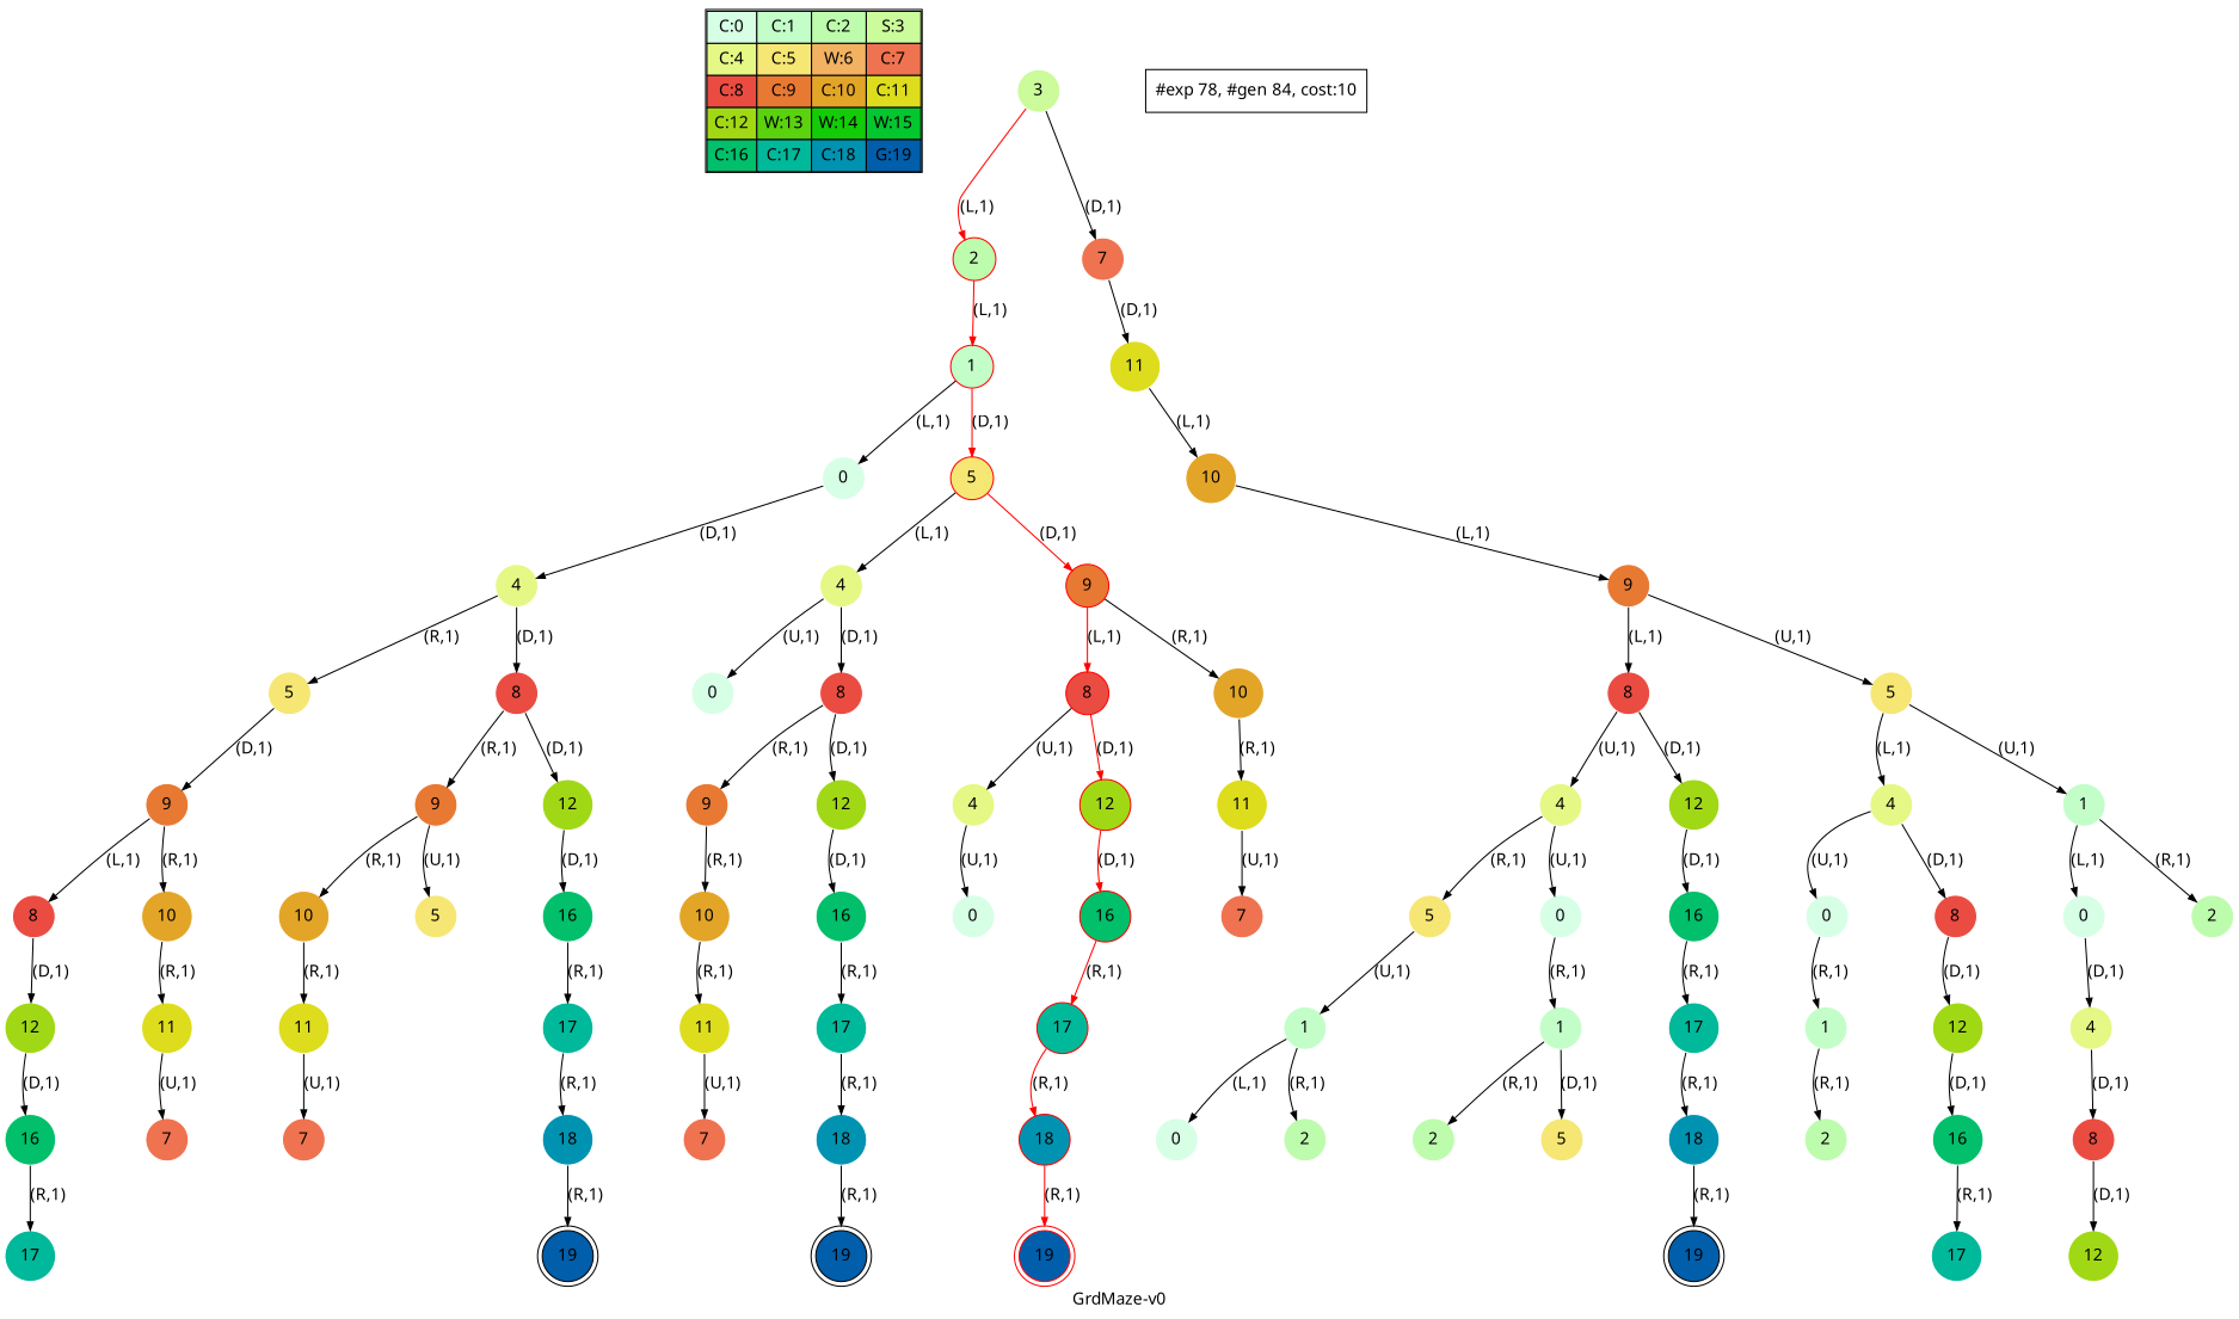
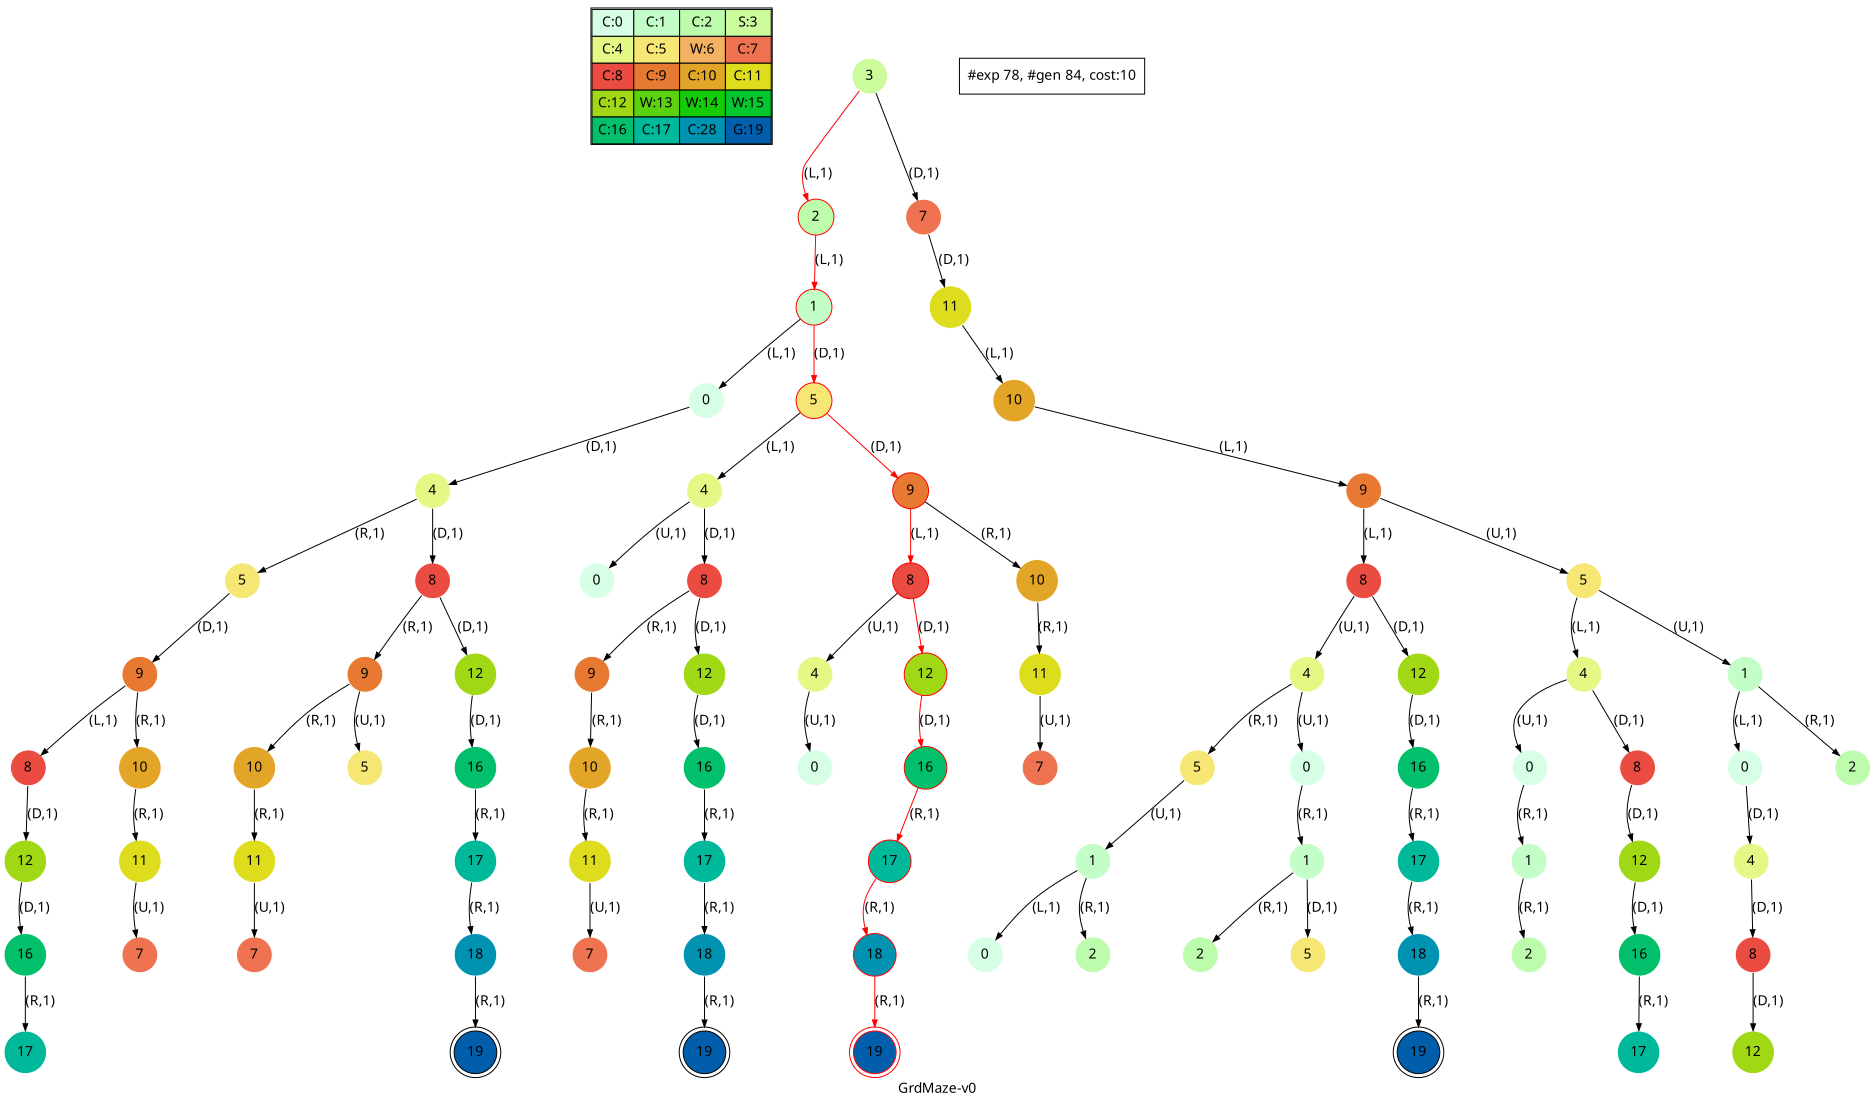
  digraph {
    label="GrdMaze-v0"
    nodesep=1
    ranksep=0.5
    fontname="Noto Sans"
    node [shape=circle fontname="Noto Sans" color=white fillcolor="0.39803922 0.15947579 0.99679532 1.        " style=filled]
    edge [arrowsize=0.7 fontname="Noto Sans"]
-   n1 [label=<<table border="1" cellpadding="5" cellspacing="0" cellborder="1"><tr><td bgcolor="0.39803922 0.15947579 0.99679532 1.        ">C:0</td><td bgcolor="0.35098039 0.23194764 0.99315867 1.        ">C:1</td><td bgcolor="0.29607843 0.31486959 0.98720184 1.        ">C:2</td><td bgcolor="0.24901961 0.38410575 0.98063477 1.        ">S:3</td></tr><tr><td bgcolor="0.19411765 0.46220388 0.97128103 1.        ">C:4</td><td bgcolor="0.14705882 0.52643216 0.96182564 1.        ">C:5</td><td bgcolor="0.09215686 0.59770746 0.94913494 1.        ">W:6</td><td bgcolor="0.0372549  0.66454018 0.93467977 1.        ">C:7</td></tr><tr><td bgcolor="0.00980392 0.71791192 0.92090552 1.        ">C:8</td><td bgcolor="0.06470588 0.77520398 0.9032472  1.        ">C:9</td><td bgcolor="0.11176471 0.81974048 0.88677369 1.        ">C:10</td><td bgcolor="0.16666667 0.8660254  0.8660254  1.        ">C:11</td></tr><tr><td bgcolor="0.21372549 0.9005867  0.84695821 1.        ">C:12</td><td bgcolor="0.26862745 0.93467977 0.82325295 1.        ">W:13</td><td bgcolor="0.32352941 0.96182564 0.79801723 1.        ">W:14</td><td bgcolor="0.37058824 0.97940977 0.77520398 1.        ">W:15</td></tr><tr><td bgcolor="0.4254902  0.99315867 0.74725253 1.        ">C:16</td><td bgcolor="0.47254902 0.99907048 0.72218645 1.        ">C:17</td><td bgcolor="0.52745098 0.99907048 0.69169844 1.        ">C:18</td><td bgcolor="0.5745098  0.99315867 0.66454018 1.        ">G:19</td></tr></table>> shape=plaintext color="" fillcolor="" style=""]
+   n1 [label=<<table border="1" cellpadding="5" cellspacing="0" cellborder="1"><tr><td bgcolor="0.39803922 0.15947579 0.99679532 1.        ">C:0</td><td bgcolor="0.35098039 0.23194764 0.99315867 1.        ">C:1</td><td bgcolor="0.29607843 0.31486959 0.98720184 1.        ">C:2</td><td bgcolor="0.24901961 0.38410575 0.98063477 1.        ">S:3</td></tr><tr><td bgcolor="0.19411765 0.46220388 0.97128103 1.        ">C:4</td><td bgcolor="0.14705882 0.52643216 0.96182564 1.        ">C:5</td><td bgcolor="0.09215686 0.59770746 0.94913494 1.        ">W:6</td><td bgcolor="0.0372549  0.66454018 0.93467977 1.        ">C:7</td></tr><tr><td bgcolor="0.00980392 0.71791192 0.92090552 1.        ">C:8</td><td bgcolor="0.06470588 0.77520398 0.9032472  1.        ">C:9</td><td bgcolor="0.11176471 0.81974048 0.88677369 1.        ">C:10</td><td bgcolor="0.16666667 0.8660254  0.8660254  1.        ">C:11</td></tr><tr><td bgcolor="0.21372549 0.9005867  0.84695821 1.        ">C:12</td><td bgcolor="0.26862745 0.93467977 0.82325295 1.        ">W:13</td><td bgcolor="0.32352941 0.96182564 0.79801723 1.        ">W:14</td><td bgcolor="0.37058824 0.97940977 0.77520398 1.        ">W:15</td></tr><tr><td bgcolor="0.4254902  0.99315867 0.74725253 1.        ">C:16</td><td bgcolor="0.47254902 0.99907048 0.72218645 1.        ">C:17</td><td bgcolor="0.52745098 0.99907048 0.69169844 1.        ">C:28</td><td bgcolor="0.5745098  0.99315867 0.66454018 1.        ">G:19</td></tr></table>> shape=plaintext color="" fillcolor="" style=""]
    n2 [fillcolor="0.24901961 0.38410575 0.98063477 1.        " label=3]
    n3 [color=red fillcolor="0.29607843 0.31486959 0.98720184 1.        " label=2]
    n4 [fillcolor="0.0372549  0.66454018 0.93467977 1.        " label=7]
    n5 [color=red fillcolor="0.35098039 0.23194764 0.99315867 1.        " label=1]
    n6 [fillcolor="0.16666667 0.8660254  0.8660254  1.        " label=11]
    n7 [label=0]
    n8 [color=red fillcolor="0.14705882 0.52643216 0.96182564 1.        " label=5]
    n9 [fillcolor="0.11176471 0.81974048 0.88677369 1.        " label=10]
    n10 [fillcolor="0.19411765 0.46220388 0.97128103 1.        " label=4]
    n11 [fillcolor="0.19411765 0.46220388 0.97128103 1.        " label=4]
    n12 [color=red fillcolor="0.06470588 0.77520398 0.9032472  1.        " label=9]
    n13 [fillcolor="0.06470588 0.77520398 0.9032472  1.        " label=9]
    n14 [fillcolor="0.14705882 0.52643216 0.96182564 1.        " label=5]
    n15 [fillcolor="0.00980392 0.71791192 0.92090552 1.        " label=8]
    n16 [label=0]
    n17 [fillcolor="0.00980392 0.71791192 0.92090552 1.        " label=8]
    n18 [color=red fillcolor="0.00980392 0.71791192 0.92090552 1.        " label=8]
    n19 [fillcolor="0.11176471 0.81974048 0.88677369 1.        " label=10]
    n20 [fillcolor="0.00980392 0.71791192 0.92090552 1.        " label=8]
    n21 [fillcolor="0.14705882 0.52643216 0.96182564 1.        " label=5]
    n22 [fillcolor="0.06470588 0.77520398 0.9032472  1.        " label=9]
    n23 [fillcolor="0.21372549 0.9005867  0.84695821 1.        " label=12]
    n24 [fillcolor="0.19411765 0.46220388 0.97128103 1.        " label=4]
    n25 [color=red fillcolor="0.21372549 0.9005867  0.84695821 1.        " label=12]
    n26 [fillcolor="0.16666667 0.8660254  0.8660254  1.        " label=11]
    n27 [fillcolor="0.19411765 0.46220388 0.97128103 1.        " label=4]
    n28 [fillcolor="0.21372549 0.9005867  0.84695821 1.        " label=12]
    n29 [fillcolor="0.19411765 0.46220388 0.97128103 1.        " label=4]
    n30 [fillcolor="0.35098039 0.23194764 0.99315867 1.        " label=1]
    n31 [fillcolor="0.06470588 0.77520398 0.9032472  1.        " label=9]
    n32 [fillcolor="0.06470588 0.77520398 0.9032472  1.        " label=9]
    n33 [fillcolor="0.21372549 0.9005867  0.84695821 1.        " label=12]
    n34 [fillcolor="0.11176471 0.81974048 0.88677369 1.        " label=10]
    n35 [fillcolor="0.4254902  0.99315867 0.74725253 1.        " label=16]
    n36 [fillcolor="0.14705882 0.52643216 0.96182564 1.        " label=5]
    n37 [label=0]
    n38 [fillcolor="0.4254902  0.99315867 0.74725253 1.        " label=16]
    n39 [fillcolor="0.00980392 0.71791192 0.92090552 1.        " label=8]
    n40 [fillcolor="0.11176471 0.81974048 0.88677369 1.        " label=10]
    n41 [fillcolor="0.11176471 0.81974048 0.88677369 1.        " label=10]
    n42 [fillcolor="0.14705882 0.52643216 0.96182564 1.        " label=5]
    n43 [fillcolor="0.4254902  0.99315867 0.74725253 1.        " label=16]
    n44 [label=0]
    n45 [fillcolor="0.00980392 0.71791192 0.92090552 1.        " label=8]
    n46 [label=0]
    n47 [fillcolor="0.29607843 0.31486959 0.98720184 1.        " label=2]
    n48 [label=0]
    n49 [color=red fillcolor="0.4254902  0.99315867 0.74725253 1.        " label=16]
    n50 [fillcolor="0.0372549  0.66454018 0.93467977 1.        " label=7]
    n51 [fillcolor="0.47254902 0.99907048 0.72218645 1.        " label=17]
    n52 [fillcolor="0.21372549 0.9005867  0.84695821 1.        " label=12]
    n53 [fillcolor="0.16666667 0.8660254  0.8660254  1.        " label=11]
    n54 [fillcolor="0.47254902 0.99907048 0.72218645 1.        " label=17]
    n55 [fillcolor="0.16666667 0.8660254  0.8660254  1.        " label=11]
    n56 [fillcolor="0.35098039 0.23194764 0.99315867 1.        " label=1]
    n57 [fillcolor="0.21372549 0.9005867  0.84695821 1.        " label=12]
    n58 [color=red fillcolor="0.47254902 0.99907048 0.72218645 1.        " label=17]
    n59 [fillcolor="0.47254902 0.99907048 0.72218645 1.        " label=17]
    n60 [fillcolor="0.35098039 0.23194764 0.99315867 1.        " label=1]
    n61 [fillcolor="0.35098039 0.23194764 0.99315867 1.        " label=1]
    n62 [fillcolor="0.19411765 0.46220388 0.97128103 1.        " label=4]
    n63 [fillcolor="0.16666667 0.8660254  0.8660254  1.        " label=11]
    n64 [fillcolor="0.52745098 0.99907048 0.69169844 1.        " label=18]
    n65 [label=0]
    n66 [fillcolor="0.29607843 0.31486959 0.98720184 1.        " label=2]
    n67 [fillcolor="0.0372549  0.66454018 0.93467977 1.        " label=7]
    n68 [fillcolor="0.29607843 0.31486959 0.98720184 1.        " label=2]
    n69 [fillcolor="0.00980392 0.71791192 0.92090552 1.        " label=8]
    n70 [fillcolor="0.4254902  0.99315867 0.74725253 1.        " label=16]
    n71 [fillcolor="0.0372549  0.66454018 0.93467977 1.        " label=7]
    n72 [fillcolor="0.0372549  0.66454018 0.93467977 1.        " label=7]
    n73 [fillcolor="0.29607843 0.31486959 0.98720184 1.        " label=2]
    n74 [fillcolor="0.14705882 0.52643216 0.96182564 1.        " label=5]
    n75 [fillcolor="0.52745098 0.99907048 0.69169844 1.        " label=18]
    n76 [fillcolor="0.4254902  0.99315867 0.74725253 1.        " label=16]
    n77 [fillcolor="0.52745098 0.99907048 0.69169844 1.        " label=18]
    n78 [color=red fillcolor="0.52745098 0.99907048 0.69169844 1.        " label=18]
    n79 [color=black fillcolor="0.5745098  0.99315867 0.66454018 1.        " label=19 peripheries=2]
    n80 [color=black fillcolor="0.5745098  0.99315867 0.66454018 1.        " label=19 peripheries=2]
    n81 [color=red fillcolor="0.5745098  0.99315867 0.66454018 1.        " label=19 peripheries=2]
    n82 [fillcolor="0.47254902 0.99907048 0.72218645 1.        " label=17]
    n83 [fillcolor="0.47254902 0.99907048 0.72218645 1.        " label=17]
    n84 [fillcolor="0.21372549 0.9005867  0.84695821 1.        " label=12]
    n85 [color=black fillcolor="0.5745098  0.99315867 0.66454018 1.        " label=19 peripheries=2]
    "#exp 78, #gen 84, cost:10" [shape=box color="" fillcolor="" style=""]
    subgraph sub_1 {
      label=Map
      n1
    }
    n2 -> n3 [color=red label="(L,1)"]
    n2 -> n4 [label="(D,1)"]
    n3 -> n5 [color=red label="(L,1)"]
    n4 -> n6 [label="(D,1)"]
    n5 -> n7 [label="(L,1)"]
    n5 -> n8 [color=red label="(D,1)"]
    n6 -> n9 [label="(L,1)"]
    n7 -> n10 [label="(D,1)"]
    n8 -> n11 [label="(L,1)"]
    n8 -> n12 [color=red label="(D,1)"]
    n9 -> n13 [label="(L,1)"]
    n10 -> n14 [label="(R,1)"]
    n10 -> n15 [label="(D,1)"]
    n11 -> n16 [label="(U,1)"]
    n11 -> n17 [label="(D,1)"]
    n12 -> n18 [color=red label="(L,1)"]
    n12 -> n19 [label="(R,1)"]
    n13 -> n20 [label="(L,1)"]
    n13 -> n21 [label="(U,1)"]
    n14 -> n31 [label="(D,1)"]
    n15 -> n32 [label="(R,1)"]
    n15 -> n33 [label="(D,1)"]
    n17 -> n22 [label="(R,1)"]
    n17 -> n23 [label="(D,1)"]
    n18 -> n24 [label="(U,1)"]
    n18 -> n25 [color=red label="(D,1)"]
    n19 -> n26 [label="(R,1)"]
    n20 -> n27 [label="(U,1)"]
    n20 -> n28 [label="(D,1)"]
    n21 -> n29 [label="(L,1)"]
    n21 -> n30 [label="(U,1)"]
    n22 -> n34 [label="(R,1)"]
    n23 -> n35 [label="(D,1)"]
    n24 -> n48 [label="(U,1)"]
    n25 -> n49 [color=red label="(D,1)"]
    n26 -> n50 [label="(U,1)"]
    n27 -> n36 [label="(R,1)"]
    n27 -> n37 [label="(U,1)"]
    n28 -> n38 [label="(D,1)"]
    n29 -> n44 [label="(U,1)"]
    n29 -> n45 [label="(D,1)"]
    n30 -> n46 [label="(L,1)"]
    n30 -> n47 [label="(R,1)"]
    n31 -> n39 [label="(L,1)"]
    n31 -> n40 [label="(R,1)"]
    n32 -> n41 [label="(R,1)"]
    n32 -> n42 [label="(U,1)"]
    n33 -> n43 [label="(D,1)"]
    n34 -> n63 [label="(R,1)"]
    n35 -> n51 [label="(R,1)"]
    n36 -> n60 [label="(U,1)"]
    n37 -> n61 [label="(R,1)"]
    n38 -> n54 [label="(R,1)"]
    n39 -> n52 [label="(D,1)"]
    n40 -> n53 [label="(R,1)"]
    n41 -> n55 [label="(R,1)"]
    n43 -> n59 [label="(R,1)"]
    n44 -> n56 [label="(R,1)"]
    n45 -> n57 [label="(D,1)"]
    n46 -> n62 [label="(D,1)"]
    n49 -> n58 [color=red label="(R,1)"]
    n51 -> n64 [label="(R,1)"]
    n52 -> n70 [label="(D,1)"]
    n53 -> n72 [label="(U,1)"]
    n54 -> n75 [label="(R,1)"]
    n55 -> n71 [label="(U,1)"]
    n56 -> n68 [label="(R,1)"]
    n57 -> n76 [label="(D,1)"]
    n58 -> n78 [color=red label="(R,1)"]
    n59 -> n77 [label="(R,1)"]
    n60 -> n65 [label="(L,1)"]
    n60 -> n66 [label="(R,1)"]
    n61 -> n73 [label="(R,1)"]
    n61 -> n74 [label="(D,1)"]
    n62 -> n69 [label="(D,1)"]
    n63 -> n67 [label="(U,1)"]
    n64 -> n79 [label="(R,1)"]
    n69 -> n84 [label="(D,1)"]
    n70 -> n82 [label="(R,1)"]
    n75 -> n85 [label="(R,1)"]
    n76 -> n83 [label="(R,1)"]
    n77 -> n80 [label="(R,1)"]
    n78 -> n81 [color=red label="(R,1)"]
  }
